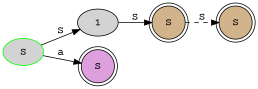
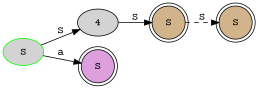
  digraph {
    rankdir=LR
    fontname="Courier Prime"
    node [style=filled fillcolor=lightgrey fontname="Courier Prime" shape=doublecircle]
    edge [style=solid fontname="Courier Prime"]
    n1 [color=green label=S shape=""]
-   1 [shape=""]
+   1 [label=4 shape=""]
    n3 [label=S fillcolor=plum]
    n4 [label=S fillcolor=tan]
    n5 [label=S fillcolor=tan]
    n1 -> 1 [label=S]
    n1 -> n3 [label=a]
    1 -> n4 [label=S]
    n4 -> n5 [label=S style=dashed]
  }
